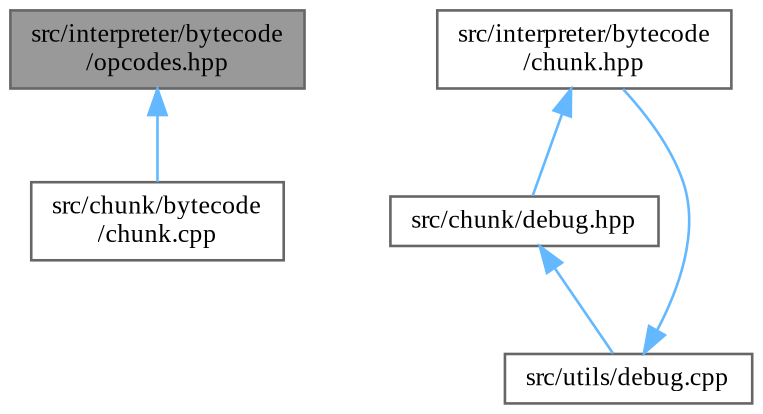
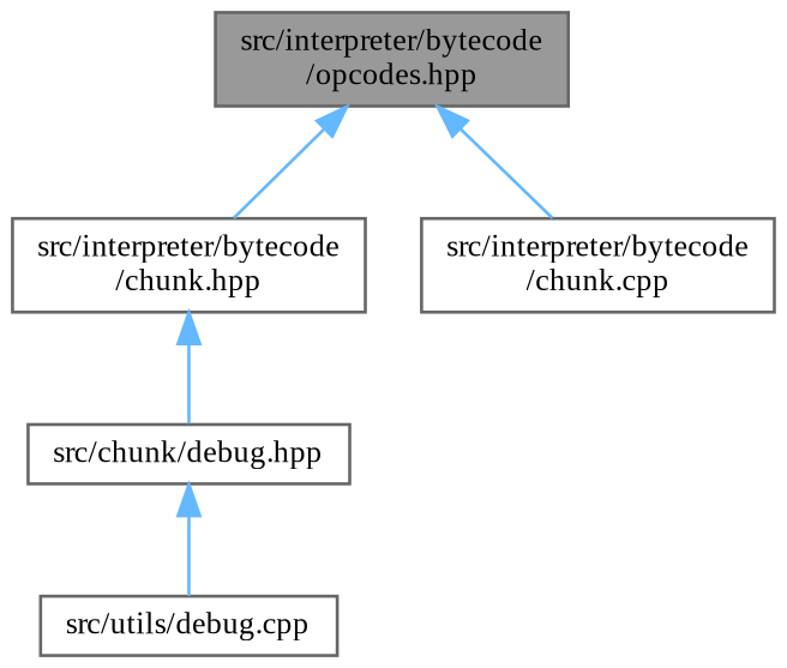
  digraph {
    fontname="Liberation Serif"
    node [color=grey40 fillcolor=white fontname="Liberation Serif" fontsize=10 shape=box style=filled]
    edge [color=steelblue1 dir=back fontname="Liberation Serif" fontsize=10 labelfontname=Helvetica labelfontsize=10 style=solid]
    n1 [color=gray40 fillcolor=grey60 fontcolor=black height=0.2 label="src/interpreter/bytecode\l/opcodes.hpp" width=0.4]
    n2 [height=0.2 label="src/interpreter/bytecode\l/chunk.hpp" width=0.4]
-   n3 [height=0.2 label="src/chunk/bytecode\l/chunk.cpp" width=0.4]
+   n3 [height=0.2 label="src/interpreter/bytecode\l/chunk.cpp" width=0.4]
    n4 [height=0.2 label="src/chunk/debug.hpp" width=0.4]
    n5 [height=0.2 label="src/utils/debug.cpp" width=0.4]
-   n5 -> n2
+   n1 -> n2
    n1 -> n3
    n2 -> n4
    n4 -> n5
  }
